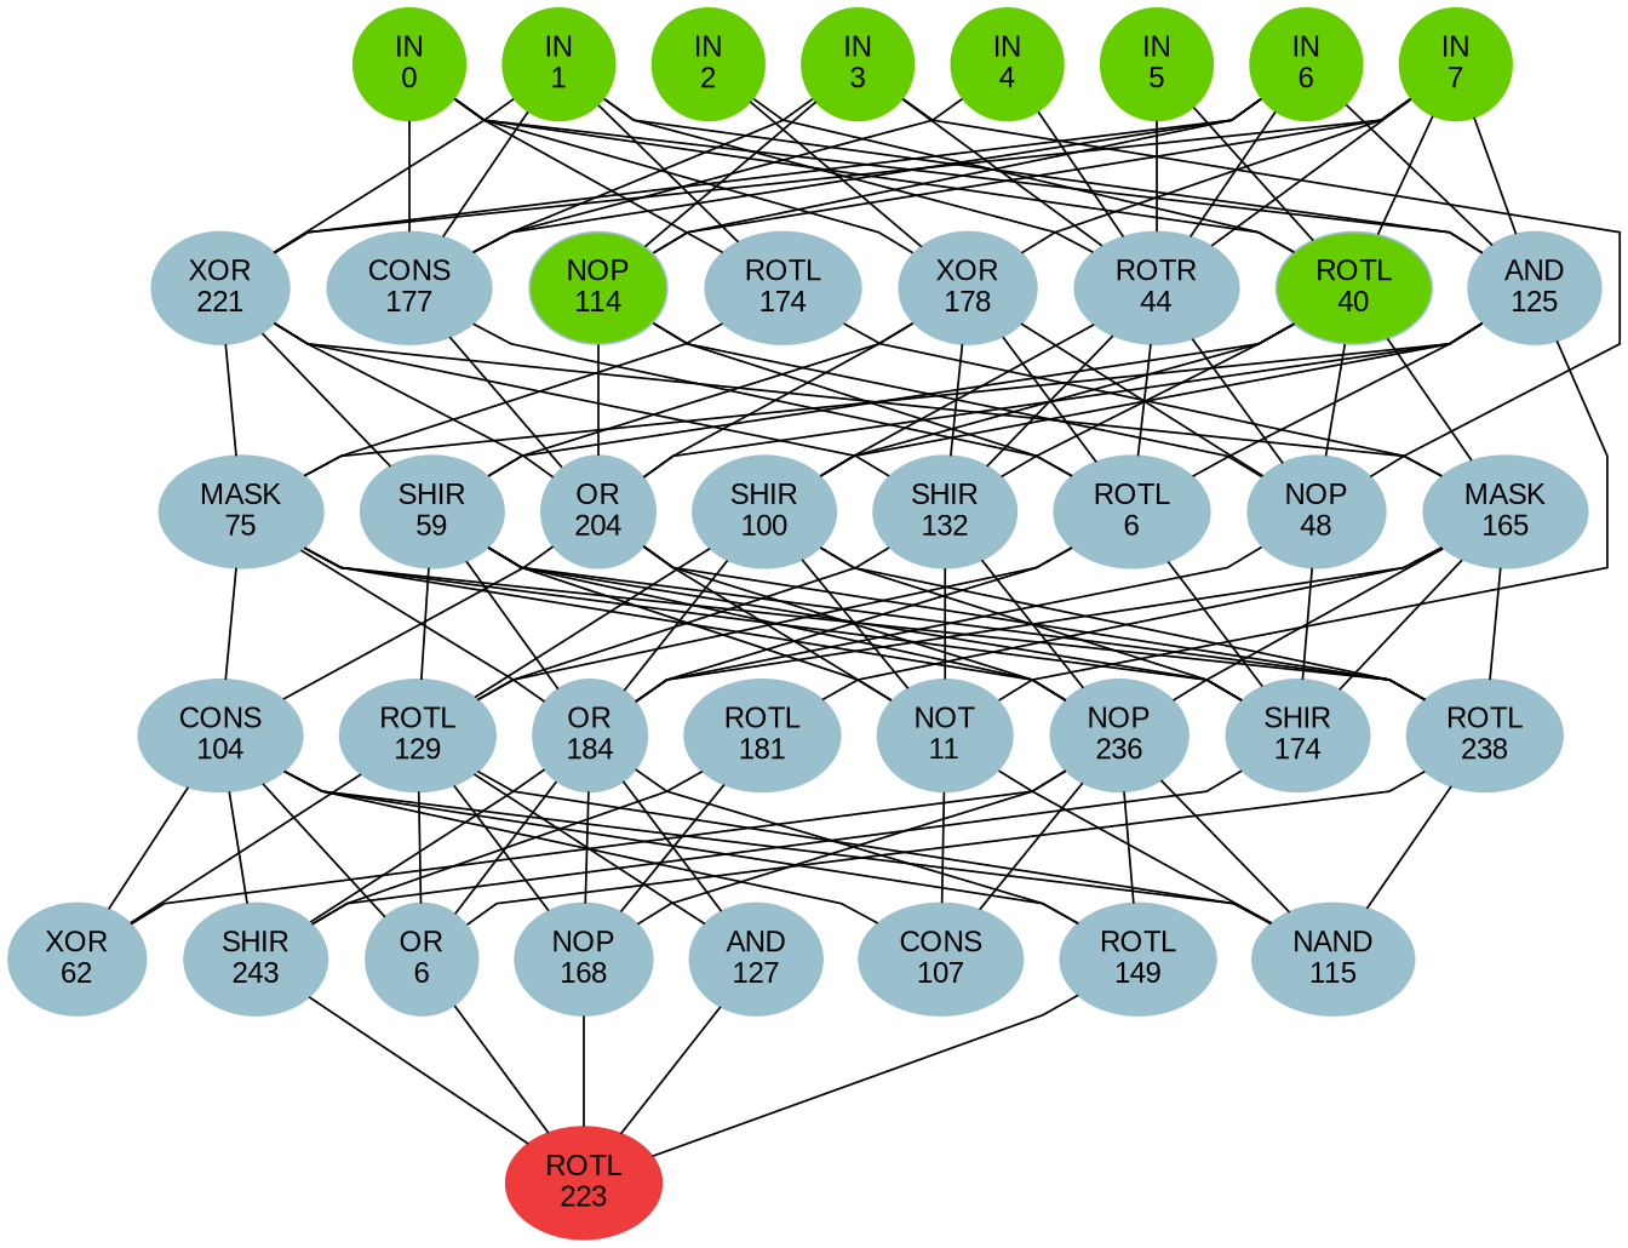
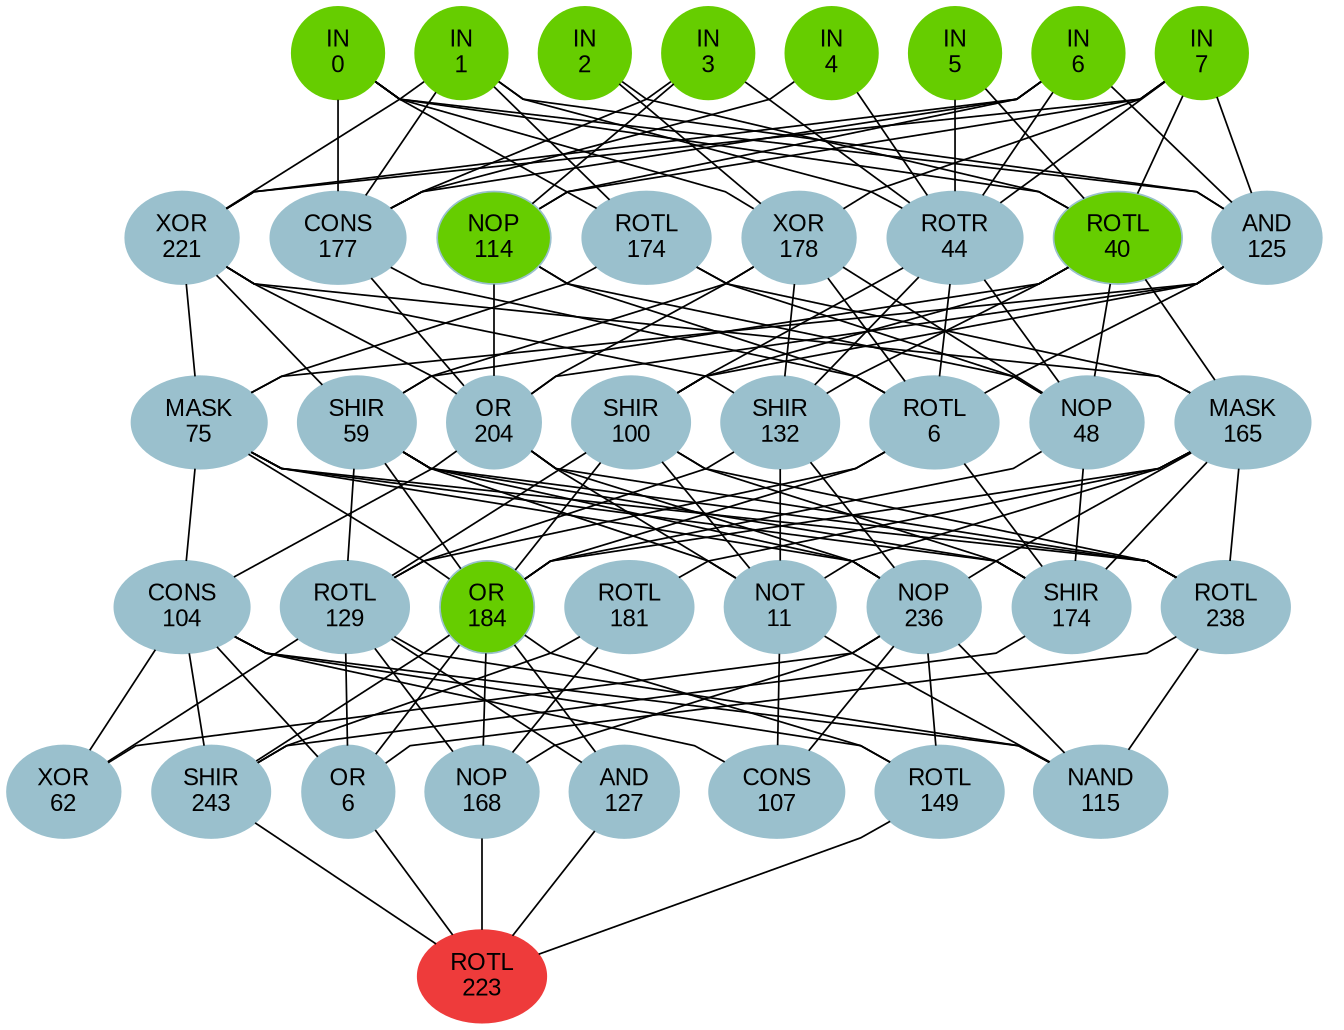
  graph {
    fontname="Liberation Sans"
    ordering=out
    rankdir=BT
    ranksep=0.75
    splines=polyline
    node [color=lightblue3 fontname="Liberation Sans" style=filled]
    edge [fontname="Liberation Sans" style=solid]
    n1 [color=chartreuse3 label="IN\n0"]
    n2 [color=chartreuse3 label="IN\n1"]
    n3 [color=chartreuse3 label="IN\n2"]
    n4 [color=chartreuse3 label="IN\n3"]
    n5 [color=chartreuse3 label="IN\n4"]
    n6 [color=chartreuse3 label="IN\n5"]
    n7 [color=chartreuse3 label="IN\n6"]
    n8 [color=chartreuse3 label="IN\n7"]
    n9 [label="XOR\n221"]
    n10 [label="CONS\n177"]
    n11 [fillcolor=chartreuse3 label="NOP\n114"]
    n12 [label="ROTL\n174"]
    n13 [label="XOR\n178"]
    n14 [label="ROTR\n44"]
    n15 [fillcolor=chartreuse3 label="ROTL\n40"]
    n16 [label="AND\n125"]
    n17 [label="MASK\n75"]
    n18 [label="SHIR\n59"]
    n19 [label="OR\n204"]
    n20 [label="SHIR\n100"]
    n21 [label="SHIR\n132"]
    n22 [label="ROTL\n6"]
    n23 [label="NOP\n48"]
    n24 [label="MASK\n165"]
    n25 [label="CONS\n104"]
    n26 [label="ROTL\n129"]
-   n27 [label="OR\n184"]
+   n27 [label="OR\n184" fillcolor=chartreuse3]
    n28 [label="ROTL\n181"]
    n29 [label="NOT\n11"]
    n30 [label="NOP\n236"]
    n31 [label="SHIR\n174"]
    n32 [label="ROTL\n238"]
    n33 [label="XOR\n62"]
    n34 [label="SHIR\n243"]
    n35 [label="OR\n6"]
    n36 [label="NOP\n168"]
    n37 [label="AND\n127"]
    n38 [label="CONS\n107"]
    n39 [label="ROTL\n149"]
    n40 [label="NAND\n115"]
    n41 [color=brown2 label="ROTL\n223"]
    subgraph sub_1 {
      rank=same
      n1
      n2
      n3
      n4
      n5
      n6
      n7
      n8
    }
    subgraph sub_2 {
      rank=same
      n9
      n10
      n11
      n12
      n13
      n14
      n15
      n16
    }
    subgraph sub_3 {
      rank=same
      n17
      n18
      n19
      n20
      n21
      n22
      n23
      n24
    }
    subgraph sub_4 {
      rank=same
      n25
      n26
      n27
      n28
      n29
      n30
      n31
      n32
    }
    subgraph sub_5 {
      rank=same
      n33
      n34
      n35
      n36
      n37
      n38
      n39
      n40
    }
    subgraph sub_6 {
      rank=same
      n41
    }
    n1 -- n2 [style=invis]
    n2 -- n3 [style=invis]
    n3 -- n4 [style=invis]
    n4 -- n5 [style=invis]
    n5 -- n6 [style=invis]
    n6 -- n7 [style=invis]
    n7 -- n8 [style=invis]
    n9 -- n2
    n9 -- n7
    n9 -- n8
    n9 -- n10 [style=invis]
    n10 -- n1
    n10 -- n2
    n10 -- n4
    n10 -- n5
    n10 -- n7
    n10 -- n11 [style=invis]
    n11 -- n4
    n11 -- n7
    n11 -- n8
    n11 -- n12 [style=invis]
    n12 -- n1
    n12 -- n2
    n12 -- n13 [style=invis]
    n13 -- n1
    n13 -- n3
    n13 -- n8
    n13 -- n14 [style=invis]
    n14 -- n2
    n14 -- n4
    n14 -- n5
    n14 -- n6
    n14 -- n7
    n14 -- n8
    n14 -- n15 [style=invis]
    n15 -- n1
    n15 -- n3
    n15 -- n6
    n15 -- n8
    n15 -- n16 [style=invis]
    n16 -- n1
    n16 -- n2
    n16 -- n7
    n16 -- n8
    n17 -- n9
    n17 -- n12
    n17 -- n16
    n17 -- n18 [style=invis]
    n18 -- n9
    n18 -- n13
    n18 -- n15
    n18 -- n19 [style=invis]
    n19 -- n9
    n19 -- n10
    n19 -- n11
    n19 -- n13
    n19 -- n16
    n19 -- n20 [style=invis]
    n20 -- n14
    n20 -- n15
    n20 -- n16
    n20 -- n21 [style=invis]
    n21 -- n9
    n21 -- n13
    n21 -- n14
    n21 -- n15
    n21 -- n22 [style=invis]
    n22 -- n10
    n22 -- n11
    n22 -- n13
    n22 -- n14
    n22 -- n16
    n22 -- n23 [style=invis]
    n23 -- n11
-   n23 -- n4
+   n23 -- n12
    n23 -- n13
    n23 -- n14
    n23 -- n15
    n23 -- n24 [style=invis]
    n24 -- n9
    n24 -- n12
    n24 -- n15
    n25 -- n17
    n25 -- n19
    n25 -- n26 [style=invis]
    n26 -- n18
    n26 -- n20
    n26 -- n21
    n26 -- n22
    n26 -- n27 [style=invis]
    n27 -- n17
    n27 -- n18
    n27 -- n20
    n27 -- n22
    n27 -- n23
    n27 -- n24
    n27 -- n28 [style=invis]
    n28 -- n24
    n28 -- n29 [style=invis]
    n29 -- n18
    n29 -- n19
    n29 -- n20
    n29 -- n21
-   n29 -- n16
+   n29 -- n24
    n29 -- n30 [style=invis]
    n30 -- n17
    n30 -- n18
    n30 -- n19
    n30 -- n21
    n30 -- n24
    n30 -- n31 [style=invis]
    n31 -- n17
    n31 -- n18
    n31 -- n20
    n31 -- n22
    n31 -- n23
    n31 -- n24
    n31 -- n32 [style=invis]
    n32 -- n17
    n32 -- n18
    n32 -- n19
    n32 -- n20
    n32 -- n24
    n33 -- n25
    n33 -- n26
    n33 -- n30
    n33 -- n34 [style=invis]
    n34 -- n25
    n34 -- n27
    n34 -- n28
    n34 -- n31
    n34 -- n35 [style=invis]
    n35 -- n25
    n35 -- n26
    n35 -- n27
    n35 -- n32
    n35 -- n36 [style=invis]
    n36 -- n26
    n36 -- n27
    n36 -- n28
    n36 -- n30
    n36 -- n37 [style=invis]
    n37 -- n26
    n37 -- n27
    n37 -- n38 [style=invis]
    n38 -- n25
    n38 -- n29
    n38 -- n30
    n38 -- n39 [style=invis]
    n39 -- n25
    n39 -- n27
    n39 -- n30
    n39 -- n40 [style=invis]
    n40 -- n25
    n40 -- n26
    n40 -- n29
    n40 -- n30
    n40 -- n32
    n41 -- n34
    n41 -- n35
    n41 -- n36
    n41 -- n37
    n41 -- n39
    n41 -- n41 [style=invis]
  }
